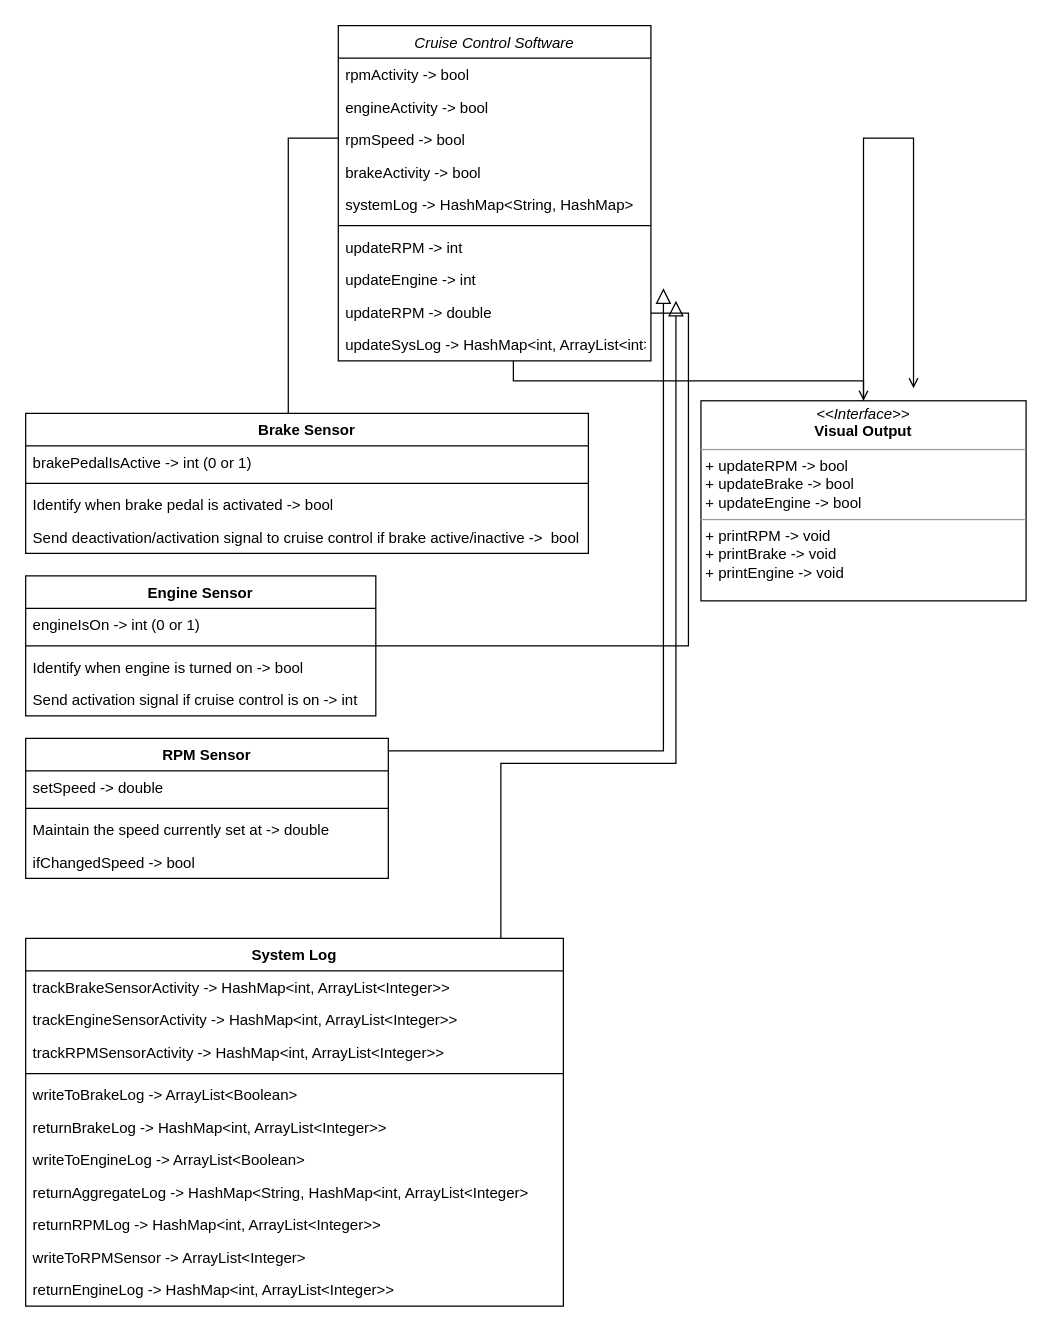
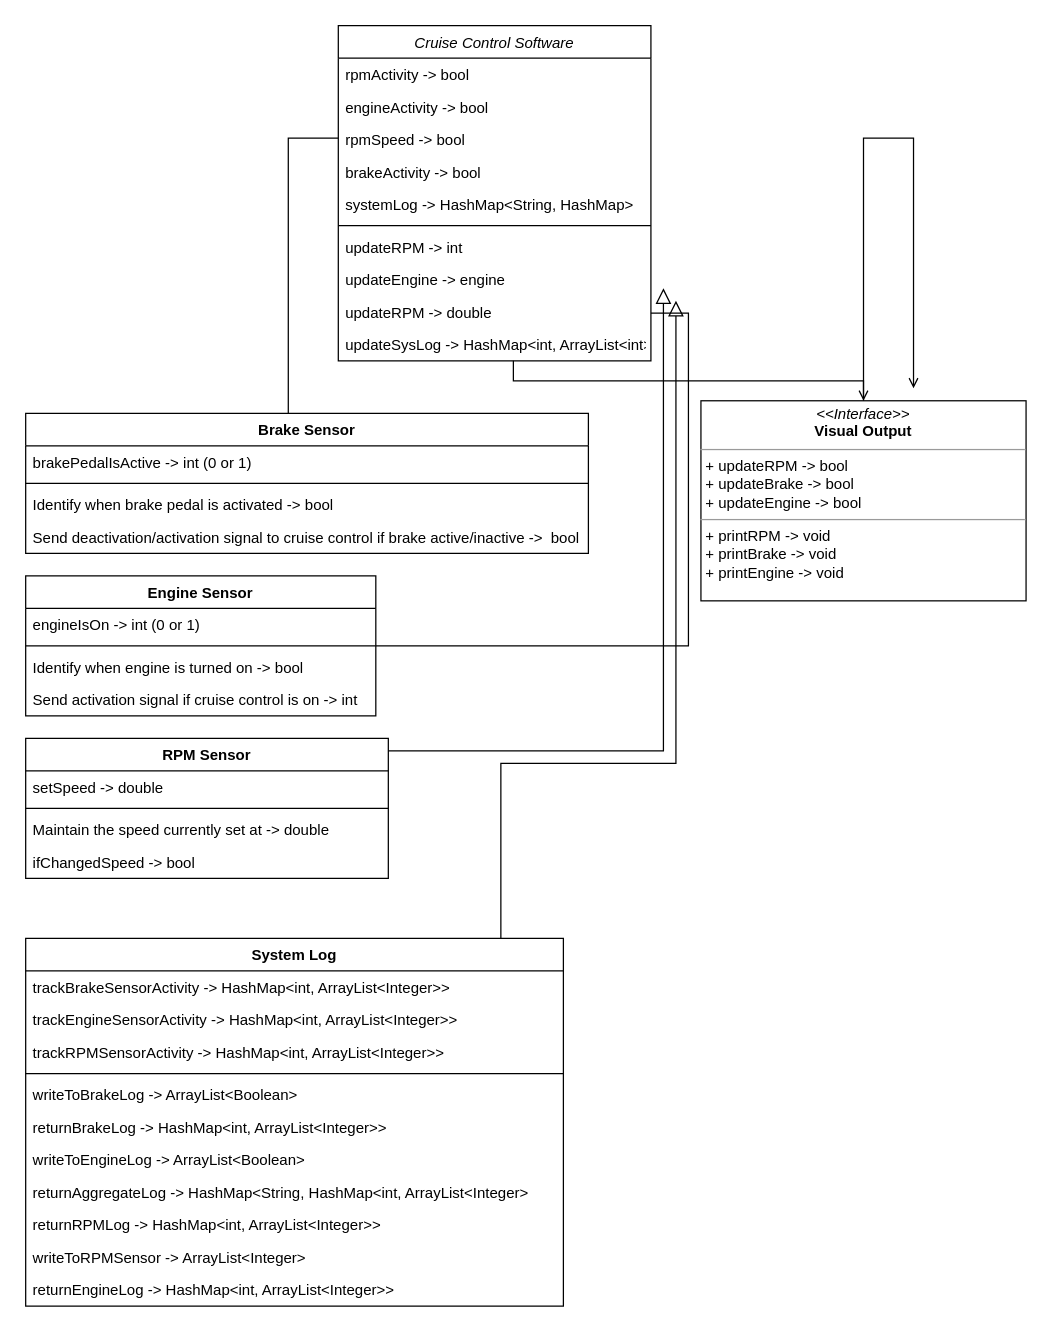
  <mxCell id="0" />
  <mxCell id="1" parent="0" />
  <mxCell id="2" value="Cruise Control Software" style="swimlane;fontStyle=2;align=center;verticalAlign=top;childLayout=stackLayout;horizontal=1;startSize=26;horizontalStack=0;resizeParent=1;resizeLast=0;collapsible=1;marginBottom=0;rounded=0;shadow=0;strokeWidth=1;" parent="1" vertex="1"><mxGeometry x="270" width="250" height="268" as="geometry" y="20"><mxRectangle x="230" y="140" width="160" height="26" as="alternateBounds" /></mxGeometry></mxCell>
  <mxCell id="3" value="rpmActivity -&gt; bool" style="text;align=left;verticalAlign=top;spacingLeft=4;spacingRight=4;overflow=hidden;rotatable=0;points=[[0,0.5],[1,0.5]];portConstraint=eastwest;rounded=0;shadow=0;html=0;" parent="2" vertex="1"><mxGeometry y="26" width="250" height="26" as="geometry" /></mxCell>
  <mxCell id="4" value="engineActivity -&gt; bool" style="text;align=left;verticalAlign=top;spacingLeft=4;spacingRight=4;overflow=hidden;rotatable=0;points=[[0,0.5],[1,0.5]];portConstraint=eastwest;rounded=0;shadow=0;html=0;" parent="2" vertex="1"><mxGeometry y="52" width="250" height="26" as="geometry" /></mxCell>
  <mxCell id="5" value="rpmSpeed -&gt; bool" style="text;align=left;verticalAlign=top;spacingLeft=4;spacingRight=4;overflow=hidden;rotatable=0;points=[[0,0.5],[1,0.5]];portConstraint=eastwest;rounded=0;shadow=0;html=0;" parent="2" vertex="1"><mxGeometry y="78" width="250" height="26" as="geometry" /></mxCell>
  <mxCell id="6" value="brakeActivity -&gt; bool" style="text;align=left;verticalAlign=top;spacingLeft=4;spacingRight=4;overflow=hidden;rotatable=0;points=[[0,0.5],[1,0.5]];portConstraint=eastwest;rounded=0;shadow=0;html=0;" parent="2" vertex="1"><mxGeometry y="104" width="250" height="26" as="geometry" /></mxCell>
  <mxCell id="7" value="systemLog -&gt; HashMap&lt;String, HashMap&gt;" style="text;align=left;verticalAlign=top;spacingLeft=4;spacingRight=4;overflow=hidden;rotatable=0;points=[[0,0.5],[1,0.5]];portConstraint=eastwest;rounded=0;shadow=0;html=0;" parent="2" vertex="1"><mxGeometry y="130" width="250" height="26" as="geometry" /></mxCell>
  <mxCell id="8" value="" style="line;html=1;strokeWidth=1;align=left;verticalAlign=middle;spacingTop=-1;spacingLeft=3;spacingRight=3;rotatable=0;labelPosition=right;points=[];portConstraint=eastwest;" parent="2" vertex="1"><mxGeometry y="156" width="250" height="8" as="geometry" /></mxCell>
  <mxCell id="9" value="updateRPM -&gt; int" style="text;align=left;verticalAlign=top;spacingLeft=4;spacingRight=4;overflow=hidden;rotatable=0;points=[[0,0.5],[1,0.5]];portConstraint=eastwest;rounded=0;shadow=0;html=0;" vertex="1" parent="2"><mxGeometry y="164" width="250" height="26" as="geometry" /></mxCell>
- <mxCell id="10" value="updateEngine -&gt; int" style="text;align=left;verticalAlign=top;spacingLeft=4;spacingRight=4;overflow=hidden;rotatable=0;points=[[0,0.5],[1,0.5]];portConstraint=eastwest;rounded=0;shadow=0;html=0;" vertex="1" parent="2"><mxGeometry y="190" width="250" height="26" as="geometry" /></mxCell>
+ <mxCell id="10" value="updateEngine -&gt; engine" style="text;align=left;verticalAlign=top;spacingLeft=4;spacingRight=4;overflow=hidden;rotatable=0;points=[[0,0.5],[1,0.5]];portConstraint=eastwest;rounded=0;shadow=0;html=0;" vertex="1" parent="2"><mxGeometry y="190" width="250" height="26" as="geometry" /></mxCell>
  <mxCell id="11" value="updateRPM -&gt; double" style="text;align=left;verticalAlign=top;spacingLeft=4;spacingRight=4;overflow=hidden;rotatable=0;points=[[0,0.5],[1,0.5]];portConstraint=eastwest;rounded=0;shadow=0;html=0;" vertex="1" parent="2"><mxGeometry y="216" width="250" height="26" as="geometry" /></mxCell>
  <mxCell id="12" value="updateSysLog -&gt; HashMap&lt;int, ArrayList&lt;int&gt;" style="text;align=left;verticalAlign=top;spacingLeft=4;spacingRight=4;overflow=hidden;rotatable=0;points=[[0,0.5],[1,0.5]];portConstraint=eastwest;rounded=0;shadow=0;html=0;" vertex="1" parent="2"><mxGeometry y="242" width="250" height="26" as="geometry" /></mxCell>
  <mxCell id="13" value="" style="endArrow=none;endSize=10;endFill=0;shadow=0;strokeWidth=1;rounded=0;edgeStyle=elbowEdgeStyle;elbow=vertical;" parent="1" source="21" target="2" edge="1"><mxGeometry width="160" relative="1" as="geometry"><mxPoint x="234.06" y="270.99" as="sourcePoint" /><mxPoint x="200" y="223" as="targetPoint" /><Array as="points"><mxPoint x="230" y="110" /></Array></mxGeometry></mxCell>
  <mxCell id="14" value="" style="endArrow=none;endSize=10;endFill=0;shadow=0;strokeWidth=1;rounded=0;edgeStyle=elbowEdgeStyle;elbow=vertical;" parent="1" source="16" target="2" edge="1"><mxGeometry width="160" relative="1" as="geometry"><mxPoint x="395" y="340" as="sourcePoint" /><mxPoint x="310" y="291" as="targetPoint" /><Array as="points"><mxPoint x="550" y="250" /></Array></mxGeometry></mxCell>
  <mxCell id="15" value="" style="endArrow=open;shadow=0;strokeWidth=1;strokeColor=#000000;rounded=0;endFill=1;edgeStyle=elbowEdgeStyle;elbow=vertical;" parent="1" source="45" edge="1"><mxGeometry x="0.5" y="41" relative="1" as="geometry"><mxPoint x="380" y="212" as="sourcePoint" /><mxPoint x="730" y="310" as="targetPoint" /><mxPoint x="-40" y="32" as="offset" /><Array as="points"><mxPoint x="520" y="110" /></Array></mxGeometry></mxCell>
  <mxCell id="16" value="Engine Sensor" style="swimlane;fontStyle=1;align=center;verticalAlign=top;childLayout=stackLayout;horizontal=1;startSize=26;horizontalStack=0;resizeParent=1;resizeParentMax=0;resizeLast=0;collapsible=1;marginBottom=0;" vertex="1" parent="1"><mxGeometry x="20" y="460" width="280" height="112" as="geometry" /></mxCell>
  <mxCell id="17" value="engineIsOn -&gt; int (0 or 1)" style="text;strokeColor=none;fillColor=none;align=left;verticalAlign=top;spacingLeft=4;spacingRight=4;overflow=hidden;rotatable=0;points=[[0,0.5],[1,0.5]];portConstraint=eastwest;" vertex="1" parent="16"><mxGeometry y="26" width="280" height="26" as="geometry" /></mxCell>
  <mxCell id="18" value="" style="line;strokeWidth=1;fillColor=none;align=left;verticalAlign=middle;spacingTop=-1;spacingLeft=3;spacingRight=3;rotatable=0;labelPosition=right;points=[];portConstraint=eastwest;" vertex="1" parent="16"><mxGeometry y="52" width="280" height="8" as="geometry" /></mxCell>
  <mxCell id="19" value="Identify when engine is turned on -&gt; bool" style="text;strokeColor=none;fillColor=none;align=left;verticalAlign=top;spacingLeft=4;spacingRight=4;overflow=hidden;rotatable=0;points=[[0,0.5],[1,0.5]];portConstraint=eastwest;" vertex="1" parent="16"><mxGeometry y="60" width="280" height="26" as="geometry" /></mxCell>
  <mxCell id="20" value="Send activation signal if cruise control is on -&gt; int " style="text;strokeColor=none;fillColor=none;align=left;verticalAlign=top;spacingLeft=4;spacingRight=4;overflow=hidden;rotatable=0;points=[[0,0.5],[1,0.5]];portConstraint=eastwest;" vertex="1" parent="16"><mxGeometry y="86" width="280" height="26" as="geometry" /></mxCell>
  <mxCell id="21" value="Brake Sensor" style="swimlane;fontStyle=1;align=center;verticalAlign=top;childLayout=stackLayout;horizontal=1;startSize=26;horizontalStack=0;resizeParent=1;resizeParentMax=0;resizeLast=0;collapsible=1;marginBottom=0;" vertex="1" parent="1"><mxGeometry x="20" y="330" width="450" height="112" as="geometry"><mxRectangle x="30" y="390" width="110" height="26" as="alternateBounds" /></mxGeometry></mxCell>
  <mxCell id="22" value="brakePedalIsActive -&gt; int (0 or 1)" style="text;strokeColor=none;fillColor=none;align=left;verticalAlign=top;spacingLeft=4;spacingRight=4;overflow=hidden;rotatable=0;points=[[0,0.5],[1,0.5]];portConstraint=eastwest;" vertex="1" parent="21"><mxGeometry y="26" width="450" height="26" as="geometry" /></mxCell>
  <mxCell id="23" value="" style="line;strokeWidth=1;fillColor=none;align=left;verticalAlign=middle;spacingTop=-1;spacingLeft=3;spacingRight=3;rotatable=0;labelPosition=right;points=[];portConstraint=eastwest;" vertex="1" parent="21"><mxGeometry y="52" width="450" height="8" as="geometry" /></mxCell>
  <mxCell id="24" value="Identify when brake pedal is activated -&gt; bool " style="text;strokeColor=none;fillColor=none;align=left;verticalAlign=top;spacingLeft=4;spacingRight=4;overflow=hidden;rotatable=0;points=[[0,0.5],[1,0.5]];portConstraint=eastwest;" vertex="1" parent="21"><mxGeometry y="60" width="450" height="26" as="geometry" /></mxCell>
  <mxCell id="25" value="Send deactivation/activation signal to cruise control if brake active/inactive -&gt;  bool" style="text;strokeColor=none;fillColor=none;align=left;verticalAlign=top;spacingLeft=4;spacingRight=4;overflow=hidden;rotatable=0;points=[[0,0.5],[1,0.5]];portConstraint=eastwest;" vertex="1" parent="21"><mxGeometry y="86" width="450" height="26" as="geometry" /></mxCell>
  <mxCell id="26" value="RPM Sensor" style="swimlane;fontStyle=1;align=center;verticalAlign=top;childLayout=stackLayout;horizontal=1;startSize=26;horizontalStack=0;resizeParent=1;resizeParentMax=0;resizeLast=0;collapsible=1;marginBottom=0;" vertex="1" parent="1"><mxGeometry x="20" y="590" width="290" height="112" as="geometry" /></mxCell>
  <mxCell id="27" value="setSpeed -&gt; double " style="text;strokeColor=none;fillColor=none;align=left;verticalAlign=top;spacingLeft=4;spacingRight=4;overflow=hidden;rotatable=0;points=[[0,0.5],[1,0.5]];portConstraint=eastwest;" vertex="1" parent="26"><mxGeometry y="26" width="290" height="26" as="geometry" /></mxCell>
  <mxCell id="28" value="" style="line;strokeWidth=1;fillColor=none;align=left;verticalAlign=middle;spacingTop=-1;spacingLeft=3;spacingRight=3;rotatable=0;labelPosition=right;points=[];portConstraint=eastwest;" vertex="1" parent="26"><mxGeometry y="52" width="290" height="8" as="geometry" /></mxCell>
  <mxCell id="29" value="Maintain the speed currently set at -&gt; double " style="text;strokeColor=none;fillColor=none;align=left;verticalAlign=top;spacingLeft=4;spacingRight=4;overflow=hidden;rotatable=0;points=[[0,0.5],[1,0.5]];portConstraint=eastwest;" vertex="1" parent="26"><mxGeometry y="60" width="290" height="26" as="geometry" /></mxCell>
  <mxCell id="30" value="ifChangedSpeed -&gt; bool" style="text;strokeColor=none;fillColor=none;align=left;verticalAlign=top;spacingLeft=4;spacingRight=4;overflow=hidden;rotatable=0;points=[[0,0.5],[1,0.5]];portConstraint=eastwest;" vertex="1" parent="26"><mxGeometry y="86" width="290" height="26" as="geometry" /></mxCell>
  <mxCell id="31" value="" style="endArrow=block;endSize=10;endFill=0;shadow=0;strokeWidth=1;rounded=0;edgeStyle=elbowEdgeStyle;elbow=vertical;" edge="1" parent="1" source="26"><mxGeometry width="160" relative="1" as="geometry"><mxPoint x="500" y="476" as="sourcePoint" /><mxPoint x="530" y="230" as="targetPoint" /><Array as="points"><mxPoint x="390" y="600" /><mxPoint x="540" y="583" /><mxPoint x="530" y="270" /><mxPoint x="530" y="270" /><mxPoint x="560" y="260" /></Array></mxGeometry></mxCell>
  <mxCell id="32" value="System Log" style="swimlane;fontStyle=1;align=center;verticalAlign=top;childLayout=stackLayout;horizontal=1;startSize=26;horizontalStack=0;resizeParent=1;resizeParentMax=0;resizeLast=0;collapsible=1;marginBottom=0;" vertex="1" parent="1"><mxGeometry x="20" y="750" width="430" height="294" as="geometry" /></mxCell>
  <mxCell id="33" value="trackBrakeSensorActivity -&gt; HashMap&lt;int, ArrayList&lt;Integer&gt;&gt;" style="text;strokeColor=none;fillColor=none;align=left;verticalAlign=top;spacingLeft=4;spacingRight=4;overflow=hidden;rotatable=0;points=[[0,0.5],[1,0.5]];portConstraint=eastwest;" vertex="1" parent="32"><mxGeometry y="26" width="430" height="26" as="geometry" /></mxCell>
  <mxCell id="34" value="trackEngineSensorActivity -&gt; HashMap&lt;int, ArrayList&lt;Integer&gt;&gt;" style="text;strokeColor=none;fillColor=none;align=left;verticalAlign=top;spacingLeft=4;spacingRight=4;overflow=hidden;rotatable=0;points=[[0,0.5],[1,0.5]];portConstraint=eastwest;" vertex="1" parent="32"><mxGeometry y="52" width="430" height="26" as="geometry" /></mxCell>
  <mxCell id="35" value="trackRPMSensorActivity -&gt; HashMap&lt;int, ArrayList&lt;Integer&gt;&gt;" style="text;strokeColor=none;fillColor=none;align=left;verticalAlign=top;spacingLeft=4;spacingRight=4;overflow=hidden;rotatable=0;points=[[0,0.5],[1,0.5]];portConstraint=eastwest;" vertex="1" parent="32"><mxGeometry y="78" width="430" height="26" as="geometry" /></mxCell>
  <mxCell id="36" value="" style="line;strokeWidth=1;fillColor=none;align=left;verticalAlign=middle;spacingTop=-1;spacingLeft=3;spacingRight=3;rotatable=0;labelPosition=right;points=[];portConstraint=eastwest;" vertex="1" parent="32"><mxGeometry y="104" width="430" height="8" as="geometry" /></mxCell>
  <mxCell id="37" value="writeToBrakeLog -&gt; ArrayList&lt;Boolean&gt; " style="text;strokeColor=none;fillColor=none;align=left;verticalAlign=top;spacingLeft=4;spacingRight=4;overflow=hidden;rotatable=0;points=[[0,0.5],[1,0.5]];portConstraint=eastwest;" vertex="1" parent="32"><mxGeometry y="112" width="430" height="26" as="geometry" /></mxCell>
  <mxCell id="38" value="returnBrakeLog -&gt; HashMap&lt;int, ArrayList&lt;Integer&gt;&gt;" style="text;strokeColor=none;fillColor=none;align=left;verticalAlign=top;spacingLeft=4;spacingRight=4;overflow=hidden;rotatable=0;points=[[0,0.5],[1,0.5]];portConstraint=eastwest;" vertex="1" parent="32"><mxGeometry y="138" width="430" height="26" as="geometry" /></mxCell>
  <mxCell id="39" value="writeToEngineLog -&gt; ArrayList&lt;Boolean&gt; " style="text;strokeColor=none;fillColor=none;align=left;verticalAlign=top;spacingLeft=4;spacingRight=4;overflow=hidden;rotatable=0;points=[[0,0.5],[1,0.5]];portConstraint=eastwest;" vertex="1" parent="32"><mxGeometry y="164" width="430" height="26" as="geometry" /></mxCell>
  <mxCell id="40" value="returnAggregateLog -&gt; HashMap&lt;String, HashMap&lt;int, ArrayList&lt;Integer&gt;" style="text;strokeColor=none;fillColor=none;align=left;verticalAlign=top;spacingLeft=4;spacingRight=4;overflow=hidden;rotatable=0;points=[[0,0.5],[1,0.5]];portConstraint=eastwest;" vertex="1" parent="32"><mxGeometry y="190" width="430" height="26" as="geometry" /></mxCell>
  <mxCell id="41" value="returnRPMLog -&gt; HashMap&lt;int, ArrayList&lt;Integer&gt;&gt;" style="text;strokeColor=none;fillColor=none;align=left;verticalAlign=top;spacingLeft=4;spacingRight=4;overflow=hidden;rotatable=0;points=[[0,0.5],[1,0.5]];portConstraint=eastwest;" vertex="1" parent="32"><mxGeometry y="216" width="430" height="26" as="geometry" /></mxCell>
  <mxCell id="42" value="writeToRPMSensor -&gt; ArrayList&lt;Integer&gt; " style="text;strokeColor=none;fillColor=none;align=left;verticalAlign=top;spacingLeft=4;spacingRight=4;overflow=hidden;rotatable=0;points=[[0,0.5],[1,0.5]];portConstraint=eastwest;" vertex="1" parent="32"><mxGeometry y="242" width="430" height="26" as="geometry" /></mxCell>
  <mxCell id="43" value="returnEngineLog -&gt; HashMap&lt;int, ArrayList&lt;Integer&gt;&gt;" style="text;strokeColor=none;fillColor=none;align=left;verticalAlign=top;spacingLeft=4;spacingRight=4;overflow=hidden;rotatable=0;points=[[0,0.5],[1,0.5]];portConstraint=eastwest;" vertex="1" parent="32"><mxGeometry y="268" width="430" height="26" as="geometry" /></mxCell>
  <mxCell id="44" value="" style="endArrow=block;endSize=10;endFill=0;shadow=0;strokeWidth=1;rounded=0;edgeStyle=elbowEdgeStyle;elbow=vertical;" edge="1" parent="1" source="32"><mxGeometry width="160" relative="1" as="geometry"><mxPoint x="320" y="610" as="sourcePoint" /><mxPoint x="540" y="240" as="targetPoint" /><Array as="points"><mxPoint x="400" y="610" /><mxPoint x="550" y="593" /><mxPoint x="540" y="280" /><mxPoint x="540" y="280" /><mxPoint x="570" y="270" /></Array></mxGeometry></mxCell>
  <mxCell id="45" value="&lt;p style=&quot;margin: 0px ; margin-top: 4px ; text-align: center&quot;&gt;&lt;i&gt;&amp;lt;&amp;lt;Interface&amp;gt;&amp;gt;&lt;/i&gt;&lt;br&gt;&lt;b&gt;Visual Output&lt;/b&gt;&lt;/p&gt;&lt;hr size=&quot;1&quot;&gt;&lt;p style=&quot;margin: 0px ; margin-left: 4px&quot;&gt;+ updateRPM -&amp;gt; bool&amp;nbsp;&lt;br&gt;+ updateBrake -&amp;gt; bool&amp;nbsp;&lt;/p&gt;&lt;p style=&quot;margin: 0px ; margin-left: 4px&quot;&gt;+ updateEngine -&amp;gt; bool&lt;/p&gt;&lt;hr size=&quot;1&quot;&gt;&lt;p style=&quot;margin: 0px ; margin-left: 4px&quot;&gt;+ printRPM -&amp;gt; void&amp;nbsp;&lt;br&gt;&lt;/p&gt;&lt;p style=&quot;margin: 0px ; margin-left: 4px&quot;&gt;+ printBrake -&amp;gt; void&amp;nbsp;&lt;/p&gt;&lt;p style=&quot;margin: 0px ; margin-left: 4px&quot;&gt;+ printEngine -&amp;gt; void&amp;nbsp;&lt;/p&gt;" style="verticalAlign=top;align=left;overflow=fill;fontSize=12;fontFamily=Helvetica;html=1;" vertex="1" parent="1"><mxGeometry x="560" y="320" width="260" height="160" as="geometry" /></mxCell>
  <mxCell id="46" value="" style="endArrow=open;shadow=0;strokeWidth=1;strokeColor=#000000;rounded=0;endFill=1;edgeStyle=elbowEdgeStyle;elbow=vertical;" edge="1" parent="1" source="2" target="45"><mxGeometry x="0.5" y="41" relative="1" as="geometry"><mxPoint x="520" y="110" as="sourcePoint" /><mxPoint x="730" y="310" as="targetPoint" /><mxPoint x="-40" y="32" as="offset" /><Array as="points"><mxPoint x="410" y="304" /></Array></mxGeometry></mxCell>
